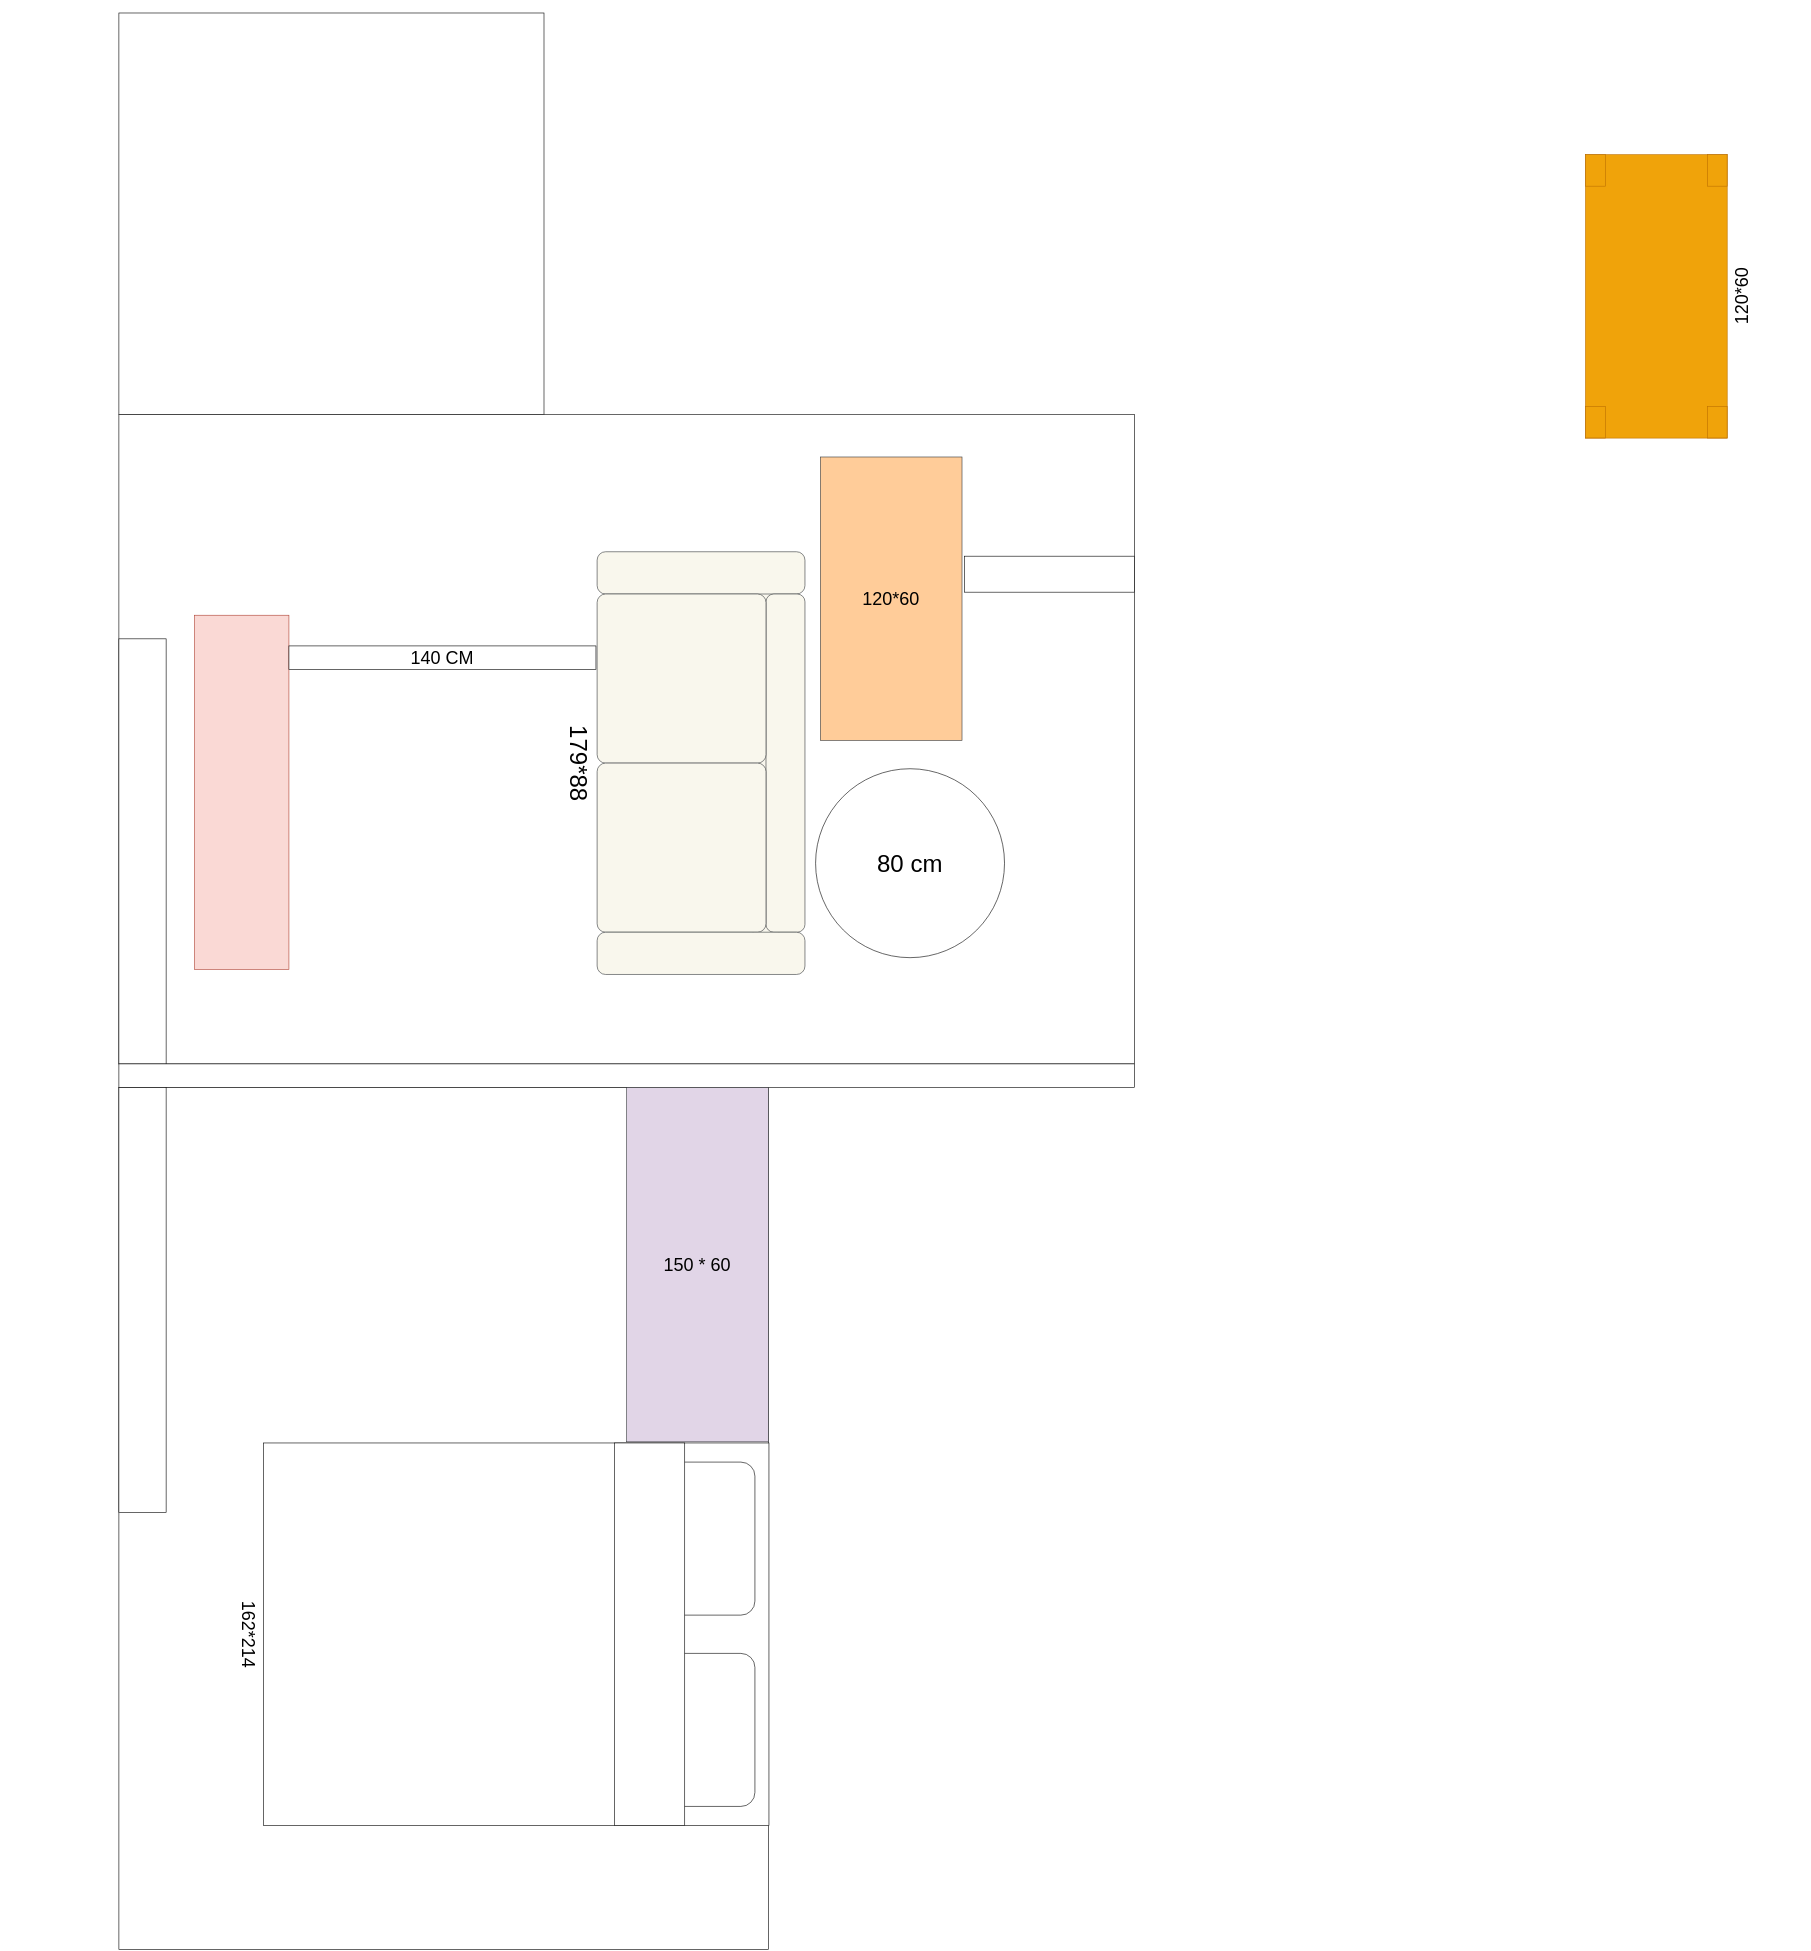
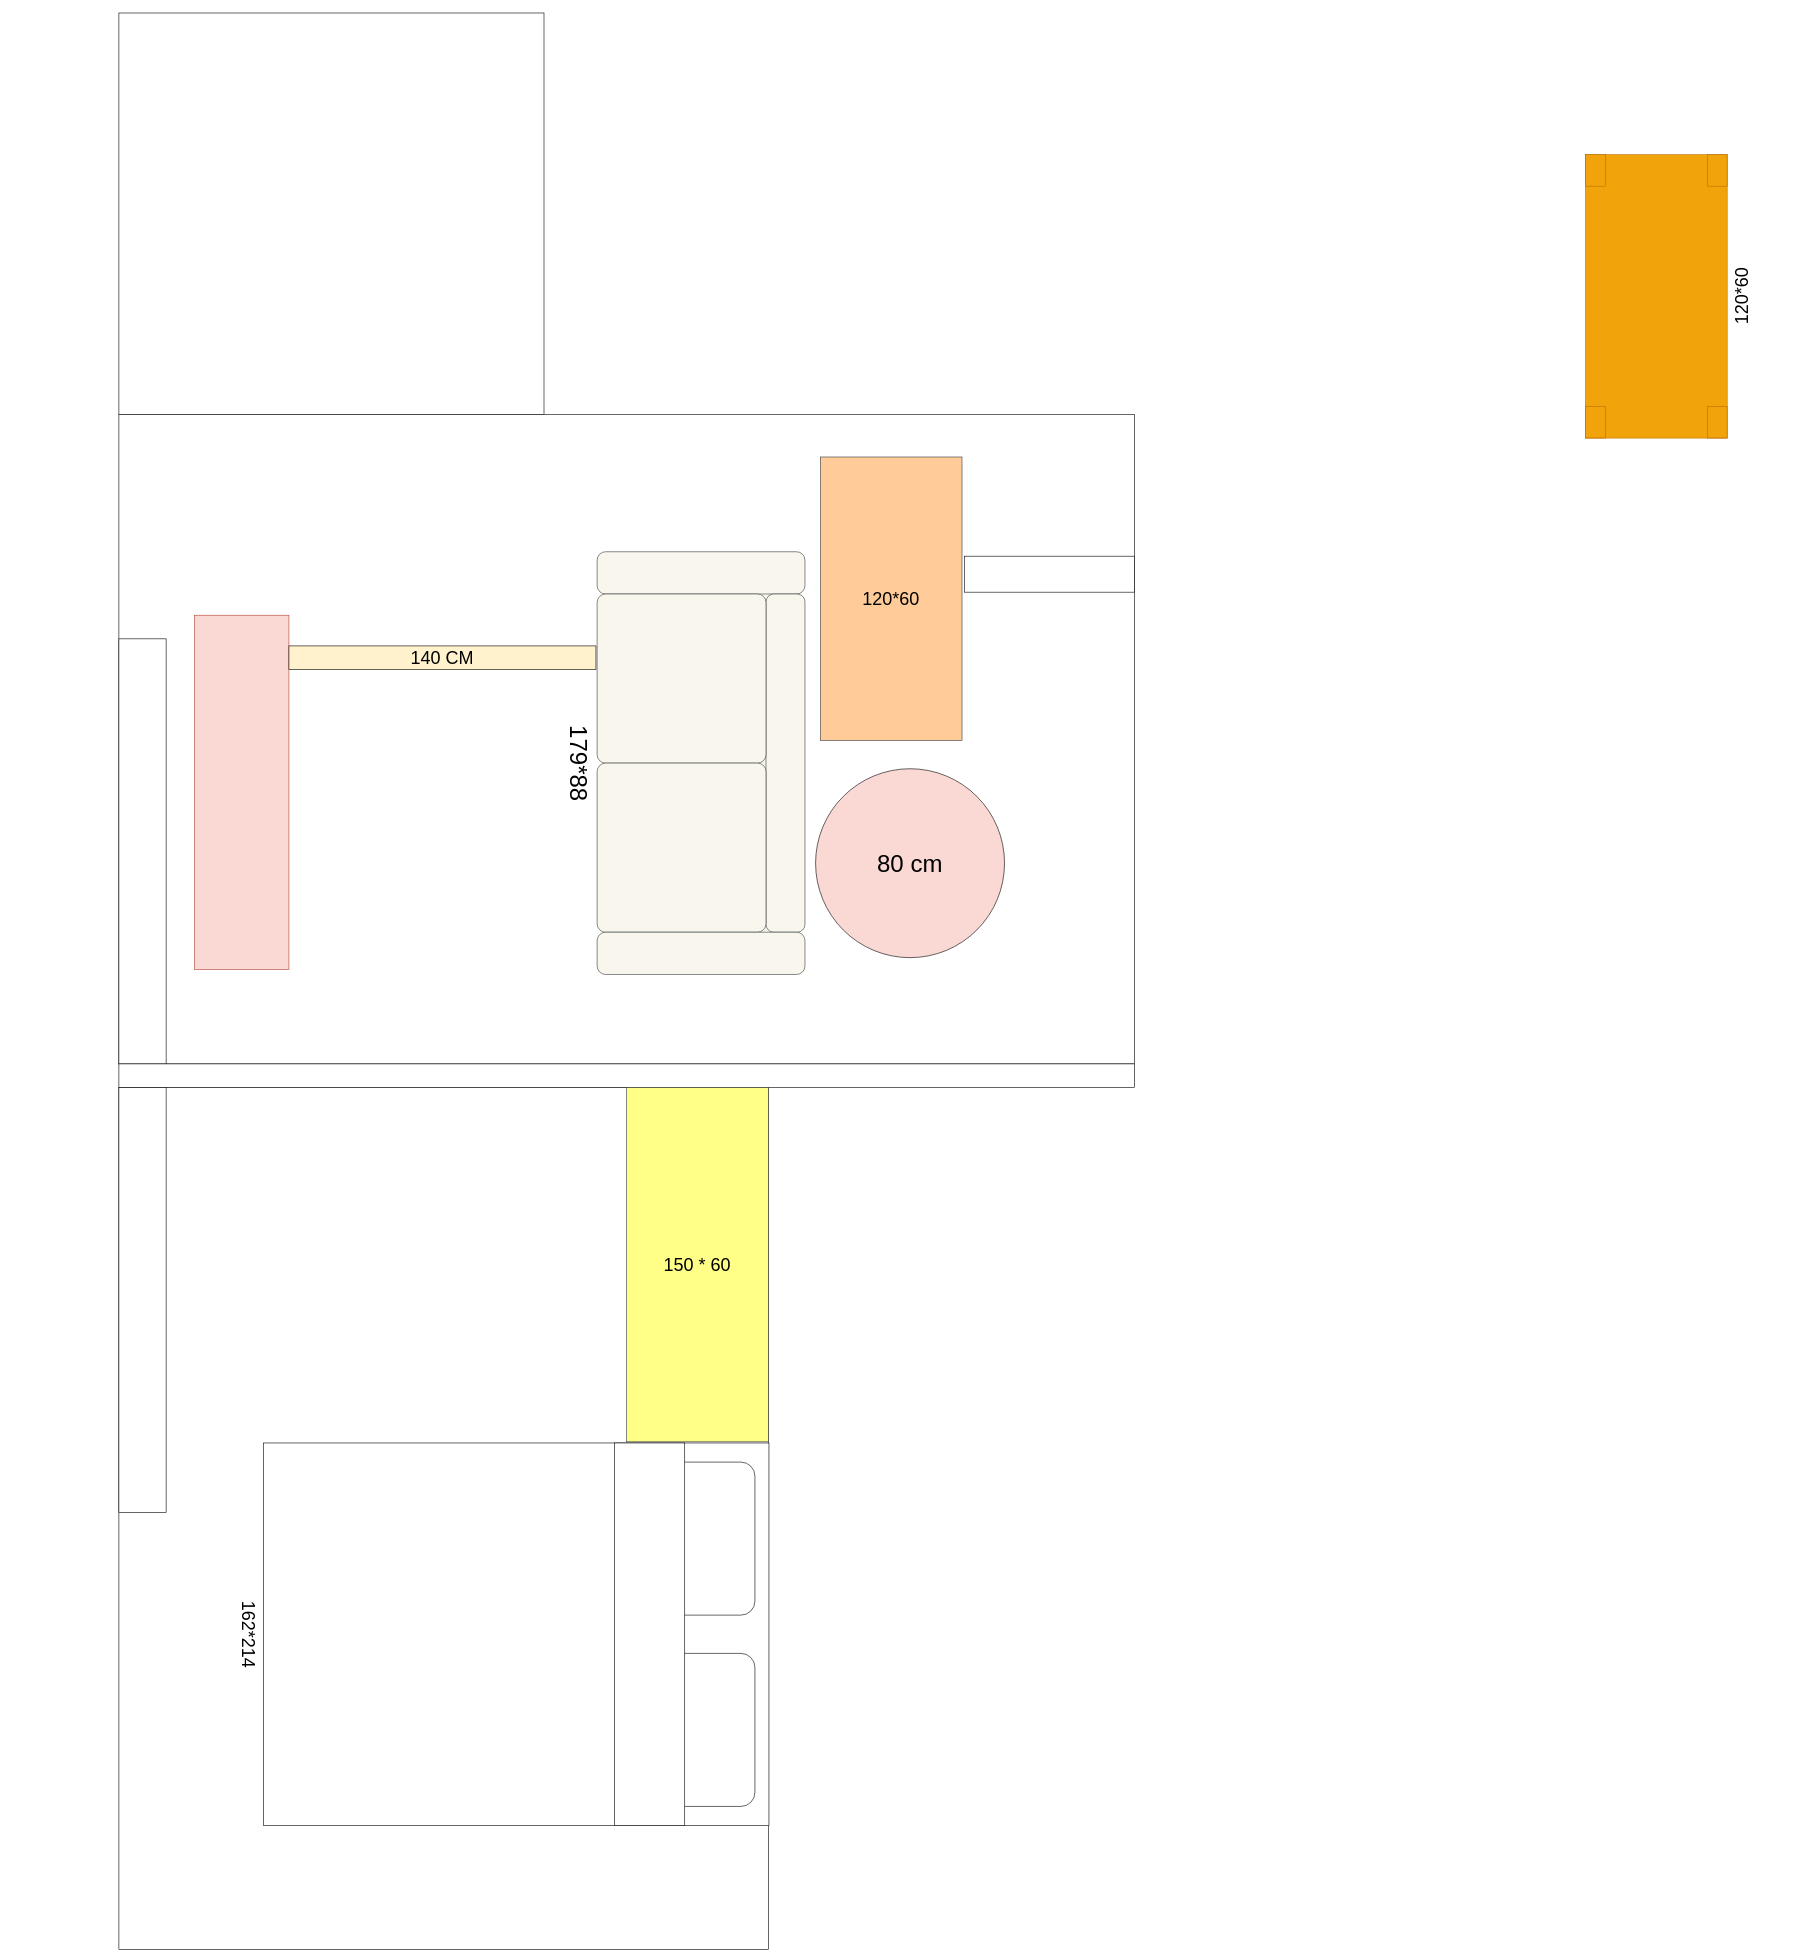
  <mxCell id="0" />
  <mxCell id="1" parent="0" />
  <mxCell id="2" value="" style="rounded=0;whiteSpace=wrap;html=1;rotation=90;" parent="1" vertex="1"><mxGeometry x="20.54" y="1989.47" width="1437.005" height="1082.675" as="geometry" /></mxCell>
  <mxCell id="3" value="" style="rounded=0;whiteSpace=wrap;html=1;fillColor=default;" parent="1" vertex="1"><mxGeometry x="197.7" y="690.26" width="1692.91" height="1082.67" as="geometry" /></mxCell>
  <mxCell id="4" value="" style="rounded=0;whiteSpace=wrap;html=1;" parent="1" vertex="1"><mxGeometry x="197.7" y="20.97" width="708.66" height="669.31" as="geometry" /></mxCell>
  <mxCell id="5" value="" style="rounded=0;whiteSpace=wrap;html=1;" parent="1" vertex="1"><mxGeometry x="197.7" y="1064.28" width="78.74" height="708.65" as="geometry" /></mxCell>
  <mxCell id="6" value="" style="rounded=0;whiteSpace=wrap;html=1;" parent="1" vertex="1"><mxGeometry x="197.7" y="1772.87" width="1692.91" height="39.44" as="geometry" /></mxCell>
  <mxCell id="7" value="" style="rounded=0;whiteSpace=wrap;html=1;" parent="1" vertex="1"><mxGeometry x="197.7" y="1812.31" width="78.74" height="708.66" as="geometry" /></mxCell>
  <mxCell id="8" value="&lt;font style=&quot;font-size: 30px;&quot;&gt;12&lt;/font&gt;&lt;span style=&quot;font-size: 30px; background-color: initial;&quot;&gt;0*60&lt;/span&gt;" style="rounded=0;whiteSpace=wrap;html=1;fillColor=#ffcc99;strokeColor=#36393d;" parent="1" vertex="1"><mxGeometry x="1366.99" y="761.12" width="236.22" height="472.44" as="geometry" /></mxCell>
  <mxCell id="9" value="" style="rounded=0;whiteSpace=wrap;html=1;rotation=90;fillColor=#fad9d5;strokeColor=#ae4132;" parent="1" vertex="1"><mxGeometry x="107.15" y="1241.44" width="590.55" height="157.48" as="geometry" /></mxCell>
  <mxCell id="10" value="&lt;font style=&quot;font-size: 40px;&quot;&gt;179*88&lt;/font&gt;" style="verticalLabelPosition=bottom;html=1;verticalAlign=top;align=center;shape=mxgraph.floorplan.couch;rotation=90;fillColor=#f9f7ed;strokeColor=#36393d;" parent="1" vertex="1"><mxGeometry x="815.81" y="1098.21" width="704.723" height="346.456" as="geometry" /></mxCell>
  <mxCell id="11" value="&lt;font style=&quot;font-size: 30px;&quot;&gt;120*60&lt;/font&gt;" style="verticalLabelPosition=bottom;html=1;verticalAlign=top;align=center;shape=mxgraph.floorplan.table;fillColor=#f0a30a;fontColor=#000000;strokeColor=#BD7000;rotation=-90;" parent="1" vertex="1"><mxGeometry x="2524.47" y="375.3" width="472.44" height="236.22" as="geometry" /></mxCell>
- <mxCell id="12" value="&lt;font style=&quot;font-size: 30px;&quot;&gt;14&lt;/font&gt;&lt;span style=&quot;font-size: 30px; background-color: initial;&quot;&gt;0 CM&lt;/span&gt;" style="rounded=0;whiteSpace=wrap;html=1;" parent="1" vertex="1"><mxGeometry x="481.16" y="1076.08" width="511.81" height="39.37" as="geometry" /></mxCell>
- <mxCell id="13" value="&lt;font style=&quot;font-size: 30px;&quot;&gt;150 * 60&lt;/font&gt;" style="rounded=0;whiteSpace=wrap;html=1;fillColor=#e1d5e7;strokeColor=#36393d;" parent="1" vertex="1"><mxGeometry x="1044.16" y="1812.31" width="236.22" height="590.55" as="geometry" /></mxCell>
+ <mxCell id="12" value="&lt;font style=&quot;font-size: 30px;&quot;&gt;14&lt;/font&gt;&lt;span style=&quot;font-size: 30px; background-color: initial;&quot;&gt;0 CM&lt;/span&gt;" style="rounded=0;whiteSpace=wrap;html=1;fillColor=#fff2cc;" parent="1" vertex="1"><mxGeometry x="481.16" y="1076.08" width="511.81" height="39.37" as="geometry" /></mxCell>
+ <mxCell id="13" value="&lt;font style=&quot;font-size: 30px;&quot;&gt;150 * 60&lt;/font&gt;" style="rounded=0;whiteSpace=wrap;html=1;fillColor=#ffff88;strokeColor=#36393d;" parent="1" vertex="1"><mxGeometry x="1044.16" y="1812.31" width="236.22" height="590.55" as="geometry" /></mxCell>
  <mxCell id="14" value="&lt;font style=&quot;font-size: 30px;&quot;&gt;162*214&lt;/font&gt;" style="verticalLabelPosition=bottom;html=1;verticalAlign=top;align=center;shape=mxgraph.floorplan.bed_double;rotation=90;" parent="1" vertex="1"><mxGeometry x="541.22" y="2302.43" width="637.794" height="842.518" as="geometry" /></mxCell>
- <mxCell id="15" value="&lt;font style=&quot;font-size: 40px;&quot;&gt;80 cm&lt;/font&gt;" style="ellipse;whiteSpace=wrap;html=1;aspect=fixed;" vertex="1" parent="1"><mxGeometry x="1359.11" y="1280.81" width="314.96" height="314.96" as="geometry" /></mxCell>
+ <mxCell id="15" value="&lt;font style=&quot;font-size: 40px;&quot;&gt;80 cm&lt;/font&gt;" style="ellipse;whiteSpace=wrap;html=1;aspect=fixed;fillColor=#fad9d5;" vertex="1" parent="1"><mxGeometry x="1359.11" y="1280.81" width="314.96" height="314.96" as="geometry" /></mxCell>
  <mxCell id="16" value="" style="rounded=0;whiteSpace=wrap;html=1;" vertex="1" parent="1"><mxGeometry x="1607.15" y="926.48" width="283.46" height="60" as="geometry" /></mxCell>
